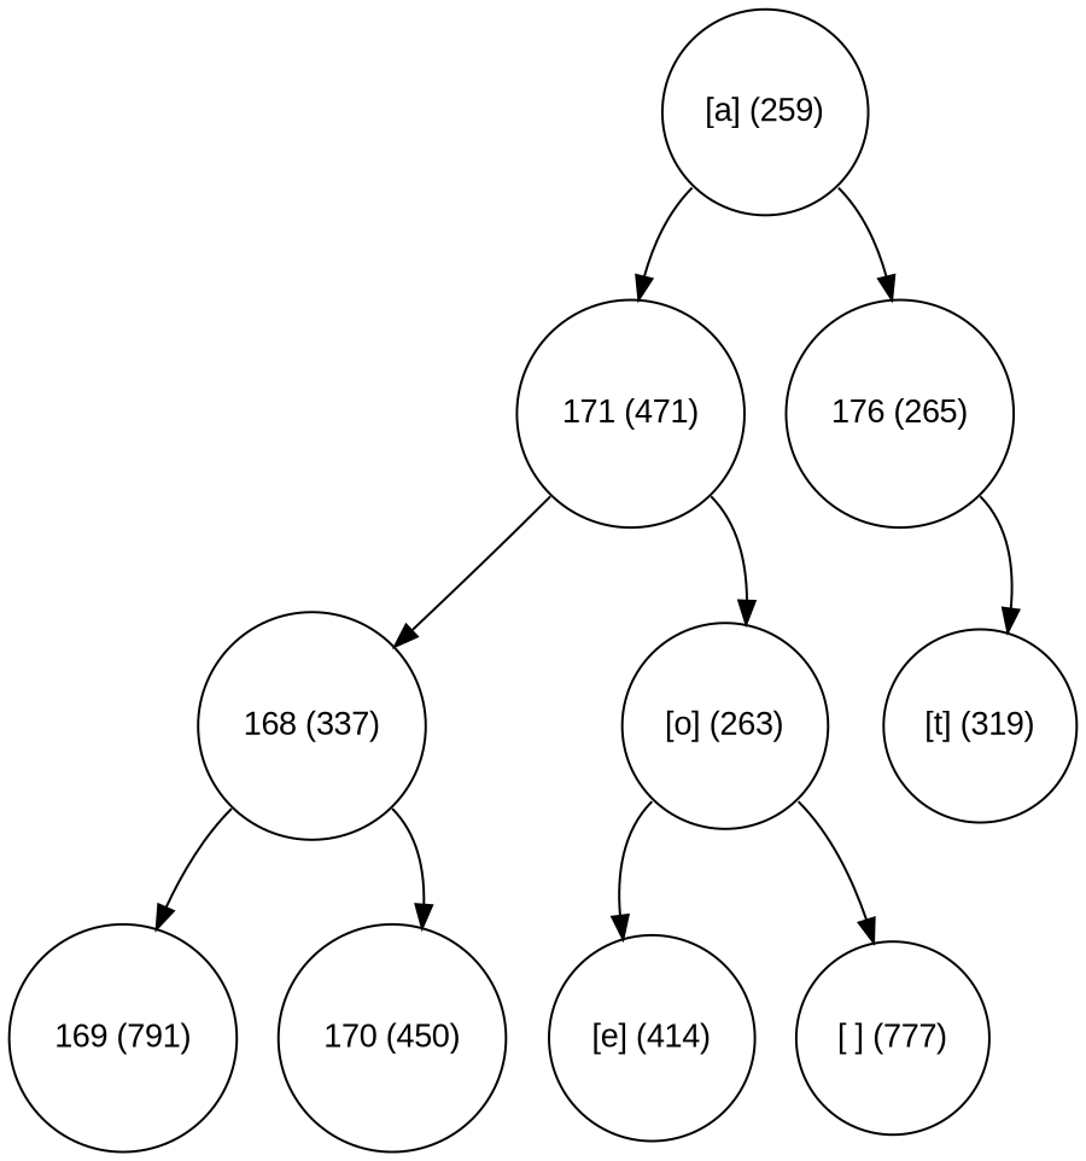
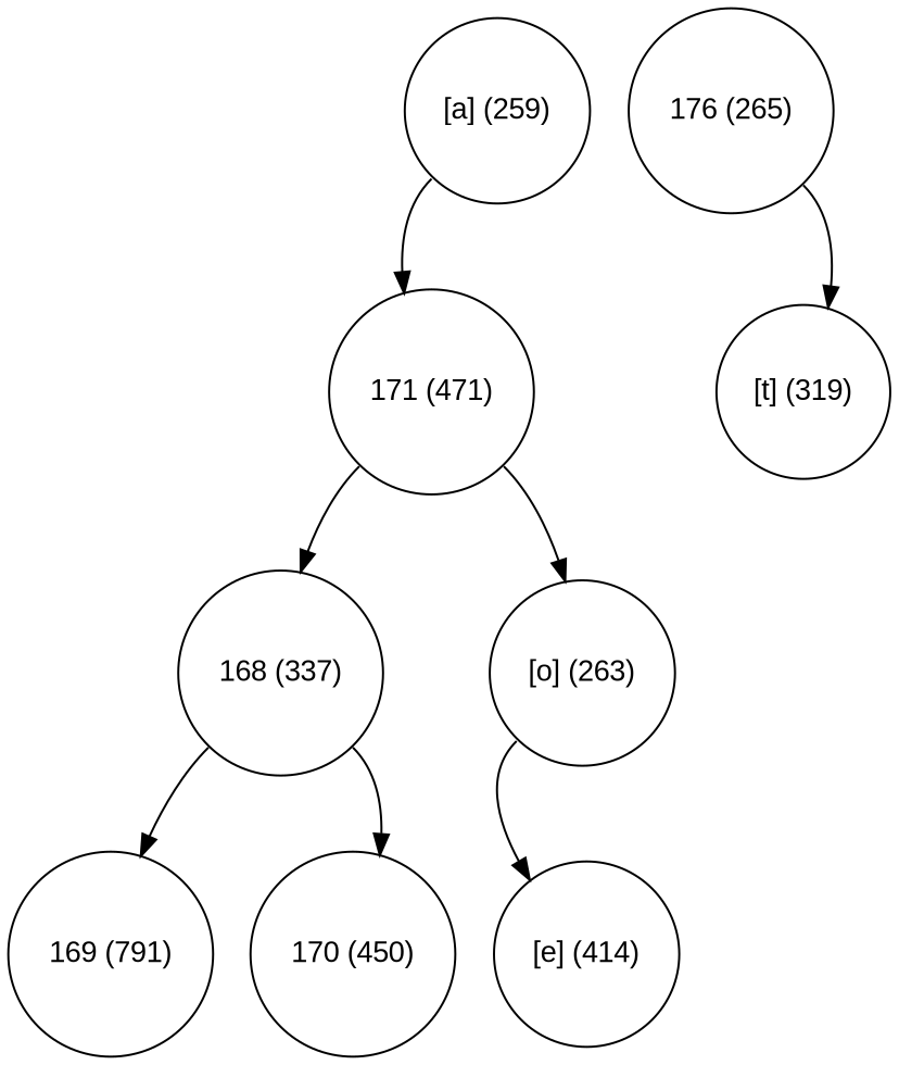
  digraph {
    fontname="Liberation Sans"
    node [fontname="Liberation Sans" shape=circle]
    edge [fontname="Liberation Sans" tailport=se]
    n1 [label="[a] (259)" width=0.5]
    n2 [label="171 (471)" width=0.5]
    n3 [label="176 (265)" width=0.5]
    n4 [label="168 (337)" width=0.5]
    n5 [label="[o] (263)" width=0.5]
    n6 [label="[t] (319)" width=0.5]
    n7 [label="169 (791)" width=0.5]
    n8 [label="170 (450)" width=0.5]
    n9 [label="[e] (414)" width=0.5]
-   n10 [label="[ ] (777)" width=0.5]
    n1 -> n2 [tailport=sw]
-   n1 -> n3
    n2 -> n4 [tailport=sw]
    n2 -> n5
    n3 -> n6
    n4 -> n7 [tailport=sw]
    n4 -> n8
    n5 -> n9 [tailport=sw]
-   n5 -> n10
  }
